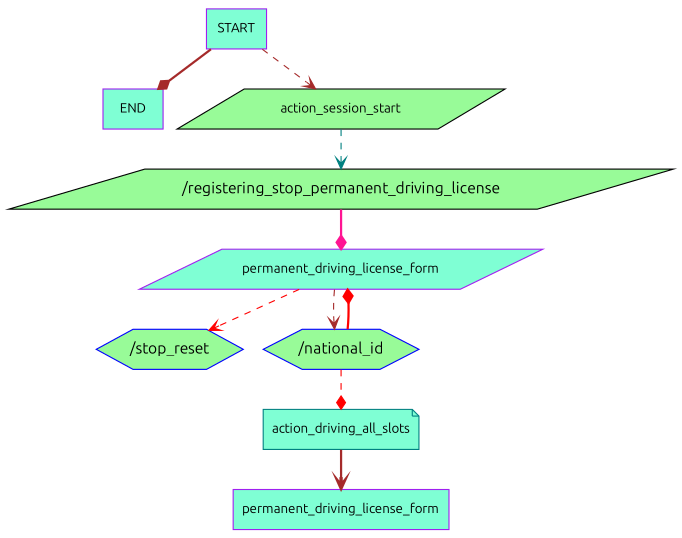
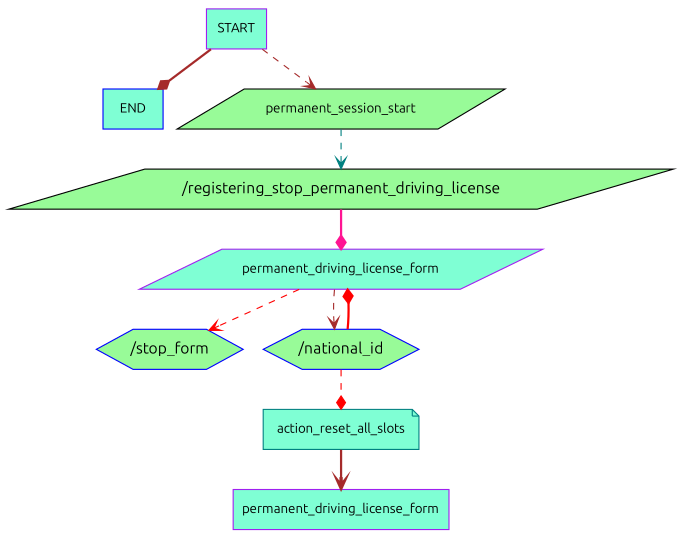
  digraph {
    fontname=Ubuntu
    node [color=purple fillcolor=aquamarine fontname=Ubuntu fontsize=12 shape=box style=filled]
    edge [arrowhead=vee color=brown fontname=Ubuntu style=dashed]
    n1 [label=START]
-   n2 [label=END]
-   n3 [color=black fillcolor=palegreen label=action_session_start shape=parallelogram]
+   n2 [color=blue label=END]
+   n3 [color=black fillcolor=palegreen label=permanent_session_start shape=parallelogram]
    n4 [color=black fillcolor=palegreen label="/registering_stop_permanent_driving_license" shape=parallelogram fontsize=""]
    n5 [label=permanent_driving_license_form shape=parallelogram]
-   n6 [color=blue fillcolor=palegreen label="/stop_reset" shape=hexagon fontsize=""]
+   n6 [color=blue fillcolor=palegreen label="/stop_form" shape=hexagon fontsize=""]
    n7 [color=blue fillcolor=palegreen label="/national_id" shape=hexagon fontsize=""]
-   n8 [color=teal label=action_driving_all_slots shape=note]
+   n8 [color=teal label=action_reset_all_slots shape=note]
    n9 [label=permanent_driving_license_form]
    n1 -> n2 [arrowhead=diamond style=bold]
    n1 -> n3
    n3 -> n4 [color=teal]
    n4 -> n5 [arrowhead=diamond color=deeppink style=bold]
    n5 -> n6 [color=red]
    n5 -> n7
    n7 -> n5 [arrowhead=diamond color=red style=bold]
    n7 -> n8 [arrowhead=diamond color=red]
    n8 -> n9 [style=bold]
  }
